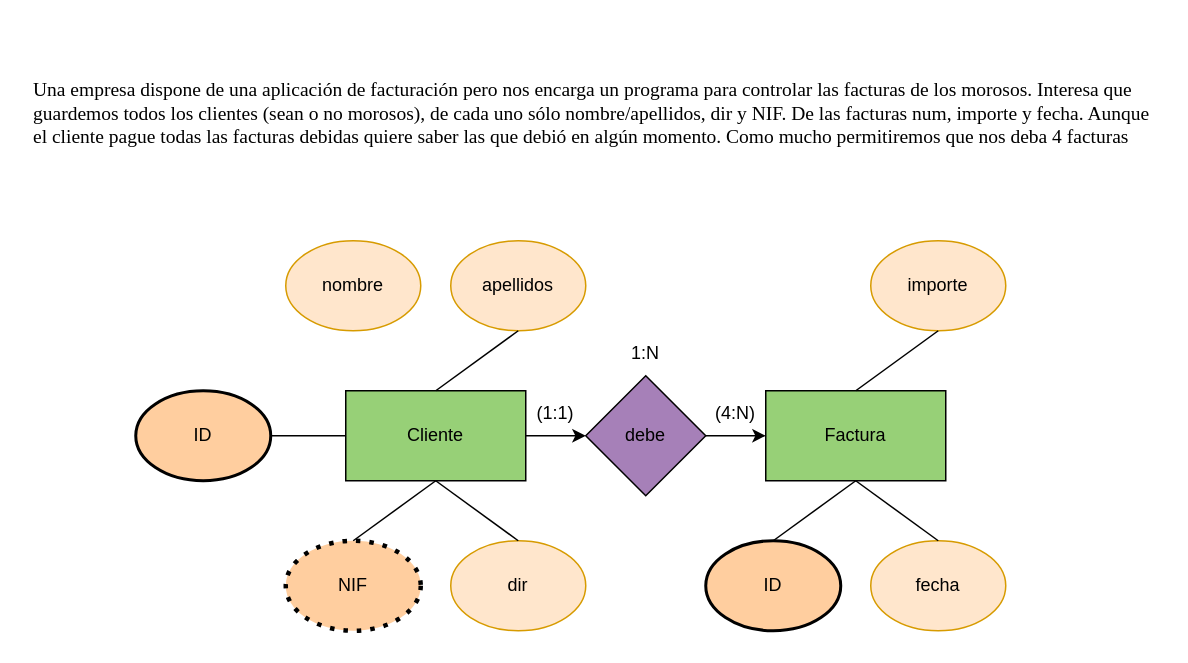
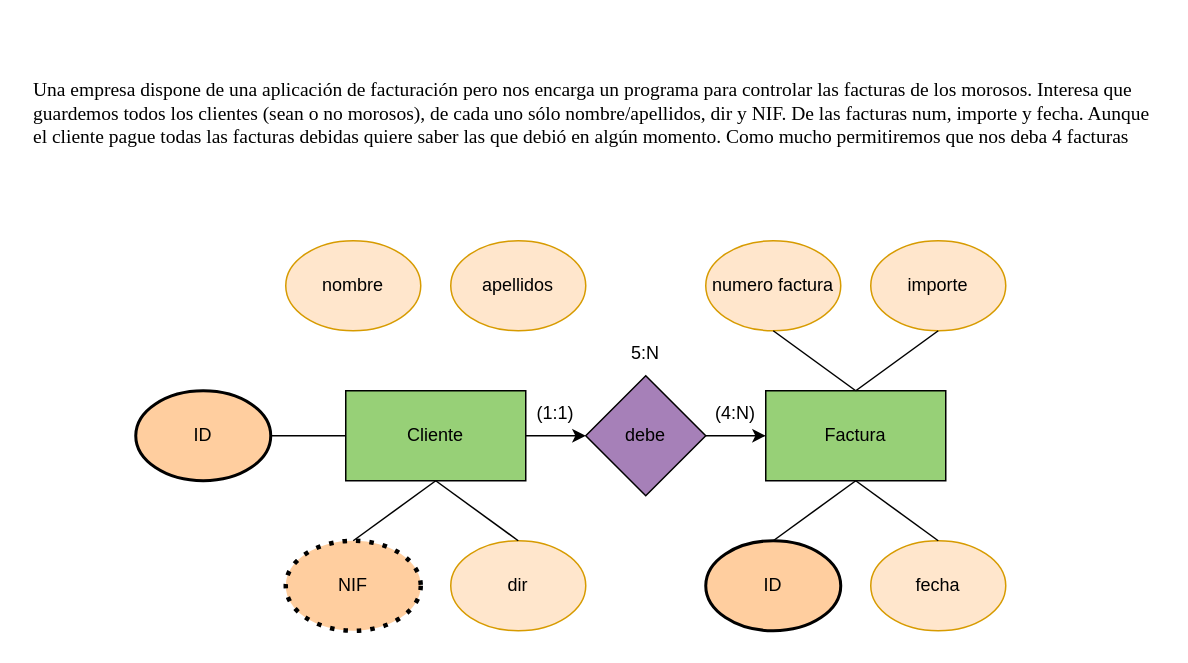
  <mxCell id="0" />
  <mxCell id="1" parent="0" />
  <mxCell id="2" style="edgeStyle=orthogonalEdgeStyle;rounded=0;orthogonalLoop=1;jettySize=auto;html=1;exitX=1;exitY=0.5;exitDx=0;exitDy=0;entryX=0;entryY=0.5;entryDx=0;entryDy=0;" parent="1" source="3" target="7" edge="1"><mxGeometry relative="1" as="geometry" /></mxCell>
  <mxCell id="3" value="Cliente" style="rounded=0;whiteSpace=wrap;html=1;fillColor=#97D077;" parent="1" vertex="1"><mxGeometry x="230" y="260" width="120" height="60" as="geometry" /></mxCell>
  <mxCell id="4" value="Una empresa dispone de una aplicación de facturación pero nos encarga un programa para controlar las facturas de los morosos. Interesa que guardemos todos los clientes (sean o no morosos), de cada uno sólo nombre/apellidos, dir y NIF. De las facturas num, importe y fecha. Aunque el cliente pague todas las facturas debidas quiere saber las que debió en algún momento. Como mucho permitiremos que nos deba 4 facturas" style="text;html=1;strokeColor=none;fillColor=none;align=left;verticalAlign=middle;whiteSpace=wrap;rounded=0;fontSize=13;spacingTop=0;spacingBottom=0;fontFamily=Verdana;" parent="1" vertex="1"><mxGeometry x="20" y="20" width="750" height="110" as="geometry" /></mxCell>
  <mxCell id="5" value="Factura" style="rounded=0;whiteSpace=wrap;html=1;fillColor=#97D077;" parent="1" vertex="1"><mxGeometry x="510" y="260" width="120" height="60" as="geometry" /></mxCell>
  <mxCell id="6" style="edgeStyle=orthogonalEdgeStyle;rounded=0;orthogonalLoop=1;jettySize=auto;html=1;exitX=1;exitY=0.5;exitDx=0;exitDy=0;entryX=0;entryY=0.5;entryDx=0;entryDy=0;" parent="1" source="7" target="5" edge="1"><mxGeometry relative="1" as="geometry" /></mxCell>
  <mxCell id="7" value="debe" style="rhombus;whiteSpace=wrap;html=1;fillColor=#A680B8;" parent="1" vertex="1"><mxGeometry x="390" y="250" width="80" height="80" as="geometry" /></mxCell>
+ <mxCell id="8" value="numero factura" style="ellipse;whiteSpace=wrap;html=1;fillColor=#ffe6cc;strokeColor=#d79b00;" parent="1" vertex="1"><mxGeometry x="470" y="160" width="90" height="60" as="geometry" /></mxCell>
  <mxCell id="9" value="importe" style="ellipse;whiteSpace=wrap;html=1;fillColor=#ffe6cc;strokeColor=#d79b00;" parent="1" vertex="1"><mxGeometry x="580" y="160" width="90" height="60" as="geometry" /></mxCell>
  <mxCell id="10" value="fecha" style="ellipse;whiteSpace=wrap;html=1;fillColor=#ffe6cc;strokeColor=#d79b00;" parent="1" vertex="1"><mxGeometry x="580" y="360" width="90" height="60" as="geometry" /></mxCell>
  <mxCell id="11" value="nombre" style="ellipse;whiteSpace=wrap;html=1;fillColor=#ffe6cc;strokeColor=#d79b00;" parent="1" vertex="1"><mxGeometry x="190" y="160" width="90" height="60" as="geometry" /></mxCell>
  <mxCell id="12" value="apellidos" style="ellipse;whiteSpace=wrap;html=1;fillColor=#ffe6cc;strokeColor=#d79b00;" parent="1" vertex="1"><mxGeometry x="300" y="160" width="90" height="60" as="geometry" /></mxCell>
  <mxCell id="13" value="dir" style="ellipse;whiteSpace=wrap;html=1;fillColor=#ffe6cc;strokeColor=#d79b00;" parent="1" vertex="1"><mxGeometry x="300" y="360" width="90" height="60" as="geometry" /></mxCell>
  <mxCell id="14" value="NIF" style="ellipse;whiteSpace=wrap;html=1;dashed=1;dashPattern=1 2;strokeWidth=3;fillColor=#FFCE9F;" parent="1" vertex="1"><mxGeometry x="190" y="360" width="90" height="60" as="geometry" /></mxCell>
  <mxCell id="15" value="ID" style="ellipse;whiteSpace=wrap;html=1;strokeWidth=2;fillColor=#FFCE9F;" parent="1" vertex="1"><mxGeometry x="90" y="260" width="90" height="60" as="geometry" /></mxCell>
  <mxCell id="16" value="ID" style="ellipse;whiteSpace=wrap;html=1;strokeWidth=2;fillColor=#FFCE9F;" parent="1" vertex="1"><mxGeometry x="470" y="360" width="90" height="60" as="geometry" /></mxCell>
- <mxCell id="17" value="" style="endArrow=none;html=1;rounded=0;entryX=0.5;entryY=1;entryDx=0;entryDy=0;exitX=0.5;exitY=0;exitDx=0;exitDy=0;" parent="1" source="3" target="12" edge="1"><mxGeometry width="50" height="50" relative="1" as="geometry"><mxPoint x="420" y="280" as="sourcePoint" /><mxPoint x="470" y="230" as="targetPoint" /></mxGeometry></mxCell>
  <mxCell id="18" value="" style="endArrow=none;html=1;rounded=0;exitX=0.5;exitY=1;exitDx=0;exitDy=0;entryX=0.5;entryY=0;entryDx=0;entryDy=0;" parent="1" source="3" target="13" edge="1"><mxGeometry width="50" height="50" relative="1" as="geometry"><mxPoint x="420" y="280" as="sourcePoint" /><mxPoint x="470" y="230" as="targetPoint" /></mxGeometry></mxCell>
  <mxCell id="19" value="" style="endArrow=none;html=1;rounded=0;exitX=0.5;exitY=1;exitDx=0;exitDy=0;entryX=0.5;entryY=0;entryDx=0;entryDy=0;" parent="1" source="3" target="14" edge="1"><mxGeometry width="50" height="50" relative="1" as="geometry"><mxPoint x="420" y="280" as="sourcePoint" /><mxPoint x="470" y="230" as="targetPoint" /></mxGeometry></mxCell>
  <mxCell id="20" value="" style="endArrow=none;html=1;rounded=0;exitX=1;exitY=0.5;exitDx=0;exitDy=0;entryX=0;entryY=0.5;entryDx=0;entryDy=0;" parent="1" source="15" target="3" edge="1"><mxGeometry width="50" height="50" relative="1" as="geometry"><mxPoint x="420" y="280" as="sourcePoint" /><mxPoint x="470" y="230" as="targetPoint" /></mxGeometry></mxCell>
+ <mxCell id="21" value="" style="endArrow=none;html=1;rounded=0;entryX=0.5;entryY=1;entryDx=0;entryDy=0;exitX=0.5;exitY=0;exitDx=0;exitDy=0;" parent="1" source="5" target="8" edge="1"><mxGeometry width="50" height="50" relative="1" as="geometry"><mxPoint x="420" y="280" as="sourcePoint" /><mxPoint x="470" y="230" as="targetPoint" /></mxGeometry></mxCell>
  <mxCell id="22" value="" style="endArrow=none;html=1;rounded=0;entryX=0.5;entryY=1;entryDx=0;entryDy=0;exitX=0.5;exitY=0;exitDx=0;exitDy=0;" parent="1" source="5" target="9" edge="1"><mxGeometry width="50" height="50" relative="1" as="geometry"><mxPoint x="420" y="280" as="sourcePoint" /><mxPoint x="470" y="230" as="targetPoint" /></mxGeometry></mxCell>
  <mxCell id="23" value="" style="endArrow=none;html=1;rounded=0;entryX=0.5;entryY=0;entryDx=0;entryDy=0;exitX=0.5;exitY=1;exitDx=0;exitDy=0;" parent="1" source="5" target="10" edge="1"><mxGeometry width="50" height="50" relative="1" as="geometry"><mxPoint x="420" y="280" as="sourcePoint" /><mxPoint x="470" y="230" as="targetPoint" /></mxGeometry></mxCell>
  <mxCell id="24" value="" style="endArrow=none;html=1;rounded=0;entryX=0.5;entryY=0;entryDx=0;entryDy=0;exitX=0.5;exitY=1;exitDx=0;exitDy=0;" parent="1" source="5" target="16" edge="1"><mxGeometry width="50" height="50" relative="1" as="geometry"><mxPoint x="420" y="280" as="sourcePoint" /><mxPoint x="470" y="230" as="targetPoint" /></mxGeometry></mxCell>
  <mxCell id="25" value="(4:N)" style="text;html=1;strokeColor=none;fillColor=none;align=center;verticalAlign=middle;whiteSpace=wrap;rounded=0;" parent="1" vertex="1"><mxGeometry x="460" y="260" width="60" height="30" as="geometry" /></mxCell>
  <mxCell id="26" value="(1:1)" style="text;html=1;strokeColor=none;fillColor=none;align=center;verticalAlign=middle;whiteSpace=wrap;rounded=0;" parent="1" vertex="1"><mxGeometry x="340" y="260" width="60" height="30" as="geometry" /></mxCell>
- <mxCell id="27" value="1:N" style="text;html=1;strokeColor=none;fillColor=none;align=center;verticalAlign=middle;whiteSpace=wrap;rounded=0;" parent="1" vertex="1"><mxGeometry x="400" y="220" width="60" height="30" as="geometry" /></mxCell>
+ <mxCell id="27" value="5:N" style="text;html=1;strokeColor=none;fillColor=none;align=center;verticalAlign=middle;whiteSpace=wrap;rounded=0;" parent="1" vertex="1"><mxGeometry x="400" y="220" width="60" height="30" as="geometry" /></mxCell>
